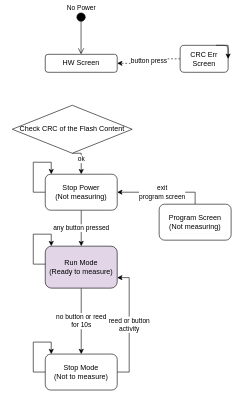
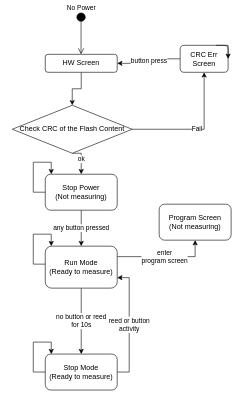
  <mxCell id="0" />
  <mxCell id="1" parent="0" />
+ <mxCell id="2" style="edgeStyle=orthogonalEdgeStyle;rounded=0;orthogonalLoop=1;jettySize=auto;html=1;entryX=0.5;entryY=0;entryDx=0;entryDy=0;" parent="1" source="3" target="6" edge="1"><mxGeometry relative="1" as="geometry" /></mxCell>
  <mxCell id="3" value="HW Screen" style="rounded=1;whiteSpace=wrap;html=1;" parent="1" vertex="1"><mxGeometry x="75" y="90" width="120" height="30" as="geometry" /></mxCell>
  <mxCell id="4" value="ok" style="edgeStyle=orthogonalEdgeStyle;rounded=0;orthogonalLoop=1;jettySize=auto;html=1;exitX=0.5;exitY=1;exitDx=0;exitDy=0;entryX=0.5;entryY=0;entryDx=0;entryDy=0;" parent="1" source="6" target="12" edge="1"><mxGeometry relative="1" as="geometry" /></mxCell>
+ <mxCell id="5" value="Fail" style="edgeStyle=orthogonalEdgeStyle;rounded=0;orthogonalLoop=1;jettySize=auto;html=1;exitX=1;exitY=0.5;exitDx=0;exitDy=0;entryX=0.5;entryY=1;entryDx=0;entryDy=0;" parent="1" source="6" target="10" edge="1"><mxGeometry relative="1" as="geometry" /></mxCell>
  <mxCell id="6" value="Check CRC of the Flash Content" style="rhombus;whiteSpace=wrap;html=1;" parent="1" vertex="1"><mxGeometry x="20" y="175" width="200" height="80" as="geometry" /></mxCell>
  <mxCell id="7" value="" style="html=1;verticalAlign=bottom;startArrow=circle;startFill=1;endArrow=open;startSize=6;endSize=8;rounded=0;" parent="1" edge="1"><mxGeometry width="80" relative="1" as="geometry"><mxPoint x="134.71" y="20" as="sourcePoint" /><mxPoint x="134.71" y="90" as="targetPoint" /></mxGeometry></mxCell>
  <mxCell id="8" value="No Power" style="edgeLabel;html=1;align=center;verticalAlign=middle;resizable=0;points=[];" vertex="1" connectable="0" parent="7"><mxGeometry x="-0.841" y="-2" relative="1" as="geometry"><mxPoint x="2" y="-15" as="offset" /></mxGeometry></mxCell>
- <mxCell id="9" value="button press&lt;br&gt;" style="edgeStyle=orthogonalEdgeStyle;rounded=0;orthogonalLoop=1;jettySize=auto;html=1;entryX=1;entryY=0.5;entryDx=0;entryDy=0;dashed=1;" parent="1" source="10" target="3" edge="1"><mxGeometry relative="1" as="geometry" /></mxCell>
+ <mxCell id="9" value="button press&lt;br&gt;" style="edgeStyle=orthogonalEdgeStyle;rounded=0;orthogonalLoop=1;jettySize=auto;html=1;entryX=1;entryY=0.5;entryDx=0;entryDy=0;" parent="1" source="10" target="3" edge="1"><mxGeometry relative="1" as="geometry" /></mxCell>
  <mxCell id="10" value="CRC Err&lt;br&gt;Screen" style="rounded=1;whiteSpace=wrap;html=1;" parent="1" vertex="1"><mxGeometry x="300" y="75" width="80" height="45" as="geometry" /></mxCell>
  <mxCell id="11" value="any button pressed" style="edgeStyle=orthogonalEdgeStyle;rounded=0;orthogonalLoop=1;jettySize=auto;html=1;exitX=0.5;exitY=1;exitDx=0;exitDy=0;entryX=0.5;entryY=0;entryDx=0;entryDy=0;" edge="1" parent="1" source="12" target="16"><mxGeometry relative="1" as="geometry" /></mxCell>
  <mxCell id="12" value="Stop Power&lt;br&gt;(Not measuring)" style="rounded=1;whiteSpace=wrap;html=1;" parent="1" vertex="1"><mxGeometry x="75" y="290" width="120" height="60" as="geometry" /></mxCell>
  <mxCell id="13" style="edgeStyle=orthogonalEdgeStyle;rounded=0;orthogonalLoop=1;jettySize=auto;html=1;exitX=0.75;exitY=0;exitDx=0;exitDy=0;entryX=1;entryY=0.5;entryDx=0;entryDy=0;" parent="1" source="10" target="10" edge="1"><mxGeometry relative="1" as="geometry" /></mxCell>
  <mxCell id="14" value="no button or reed&lt;br&gt;for 10s" style="edgeStyle=orthogonalEdgeStyle;rounded=0;orthogonalLoop=1;jettySize=auto;html=1;exitX=0.5;exitY=1;exitDx=0;exitDy=0;entryX=0.5;entryY=0;entryDx=0;entryDy=0;" edge="1" parent="1" source="16" target="20"><mxGeometry relative="1" as="geometry" /></mxCell>
- <mxCell id="16" value="Run Mode&lt;br&gt;(Ready to measure)" style="rounded=1;whiteSpace=wrap;html=1;fillColor=#e1d5e7;" vertex="1" parent="1"><mxGeometry x="75" y="410" width="120" height="70" as="geometry" /></mxCell>
+ <mxCell id="15" value="enter&lt;br&gt;program screen" style="edgeStyle=orthogonalEdgeStyle;rounded=0;orthogonalLoop=1;jettySize=auto;html=1;exitX=1;exitY=0.25;exitDx=0;exitDy=0;entryX=0.5;entryY=1;entryDx=0;entryDy=0;" edge="1" parent="1" source="16" target="22"><mxGeometry relative="1" as="geometry" /></mxCell>
+ <mxCell id="16" value="Run Mode&lt;br&gt;(Ready to measure)" style="rounded=1;whiteSpace=wrap;html=1;" vertex="1" parent="1"><mxGeometry x="75" y="410" width="120" height="70" as="geometry" /></mxCell>
  <mxCell id="17" value="" style="edgeStyle=orthogonalEdgeStyle;rounded=0;orthogonalLoop=1;jettySize=auto;html=1;exitX=0;exitY=0.5;exitDx=0;exitDy=0;entryX=0.083;entryY=0;entryDx=0;entryDy=0;entryPerimeter=0;" edge="1" parent="1"><mxGeometry relative="1" as="geometry"><mxPoint x="84.97" y="410" as="targetPoint" /><mxPoint x="74.97" y="440" as="sourcePoint" /><Array as="points"><mxPoint x="54.97" y="440" /><mxPoint x="54.97" y="390" /><mxPoint x="84.97" y="390" /></Array></mxGeometry></mxCell>
  <mxCell id="18" value="" style="edgeStyle=orthogonalEdgeStyle;rounded=0;orthogonalLoop=1;jettySize=auto;html=1;exitX=0;exitY=0.5;exitDx=0;exitDy=0;entryX=0.083;entryY=0;entryDx=0;entryDy=0;entryPerimeter=0;" edge="1" parent="1"><mxGeometry relative="1" as="geometry"><mxPoint x="84.97" y="290" as="targetPoint" /><mxPoint x="74.97" y="320" as="sourcePoint" /><Array as="points"><mxPoint x="54.97" y="320" /><mxPoint x="54.97" y="270" /><mxPoint x="84.97" y="270" /></Array></mxGeometry></mxCell>
  <mxCell id="19" value="reed or button&lt;br&gt;activity" style="edgeStyle=orthogonalEdgeStyle;rounded=0;orthogonalLoop=1;jettySize=auto;html=1;exitX=1;exitY=0.5;exitDx=0;exitDy=0;entryX=1;entryY=0.75;entryDx=0;entryDy=0;" edge="1" parent="1" source="20" target="16"><mxGeometry relative="1" as="geometry" /></mxCell>
- <mxCell id="20" value="Stop Mode&lt;br&gt;(Not to measure)" style="rounded=1;whiteSpace=wrap;html=1;" vertex="1" parent="1"><mxGeometry x="75" y="590" width="120" height="60" as="geometry" /></mxCell>
- <mxCell id="21" value="exit&lt;br&gt;program screen" style="edgeStyle=orthogonalEdgeStyle;rounded=0;orthogonalLoop=1;jettySize=auto;html=1;exitX=0.5;exitY=0;exitDx=0;exitDy=0;entryX=1;entryY=0.5;entryDx=0;entryDy=0;" edge="1" parent="1" source="22" target="12"><mxGeometry relative="1" as="geometry" /></mxCell>
+ <mxCell id="20" value="Stop Mode&lt;br&gt;(Ready to measure)" style="rounded=1;whiteSpace=wrap;html=1;" vertex="1" parent="1"><mxGeometry x="75" y="590" width="120" height="60" as="geometry" /></mxCell>
  <mxCell id="22" value="Program Screen&lt;br&gt;(Not measuring)" style="rounded=1;whiteSpace=wrap;html=1;" vertex="1" parent="1"><mxGeometry x="265" y="340" width="120" height="60" as="geometry" /></mxCell>
  <mxCell id="23" value="" style="edgeStyle=orthogonalEdgeStyle;rounded=0;orthogonalLoop=1;jettySize=auto;html=1;exitX=0;exitY=0.5;exitDx=0;exitDy=0;entryX=0.083;entryY=0;entryDx=0;entryDy=0;entryPerimeter=0;" edge="1" parent="1"><mxGeometry relative="1" as="geometry"><mxPoint x="84.97" y="590" as="targetPoint" /><mxPoint x="74.97" y="620" as="sourcePoint" /><Array as="points"><mxPoint x="54.97" y="620" /><mxPoint x="54.97" y="570" /><mxPoint x="84.97" y="570" /></Array></mxGeometry></mxCell>
